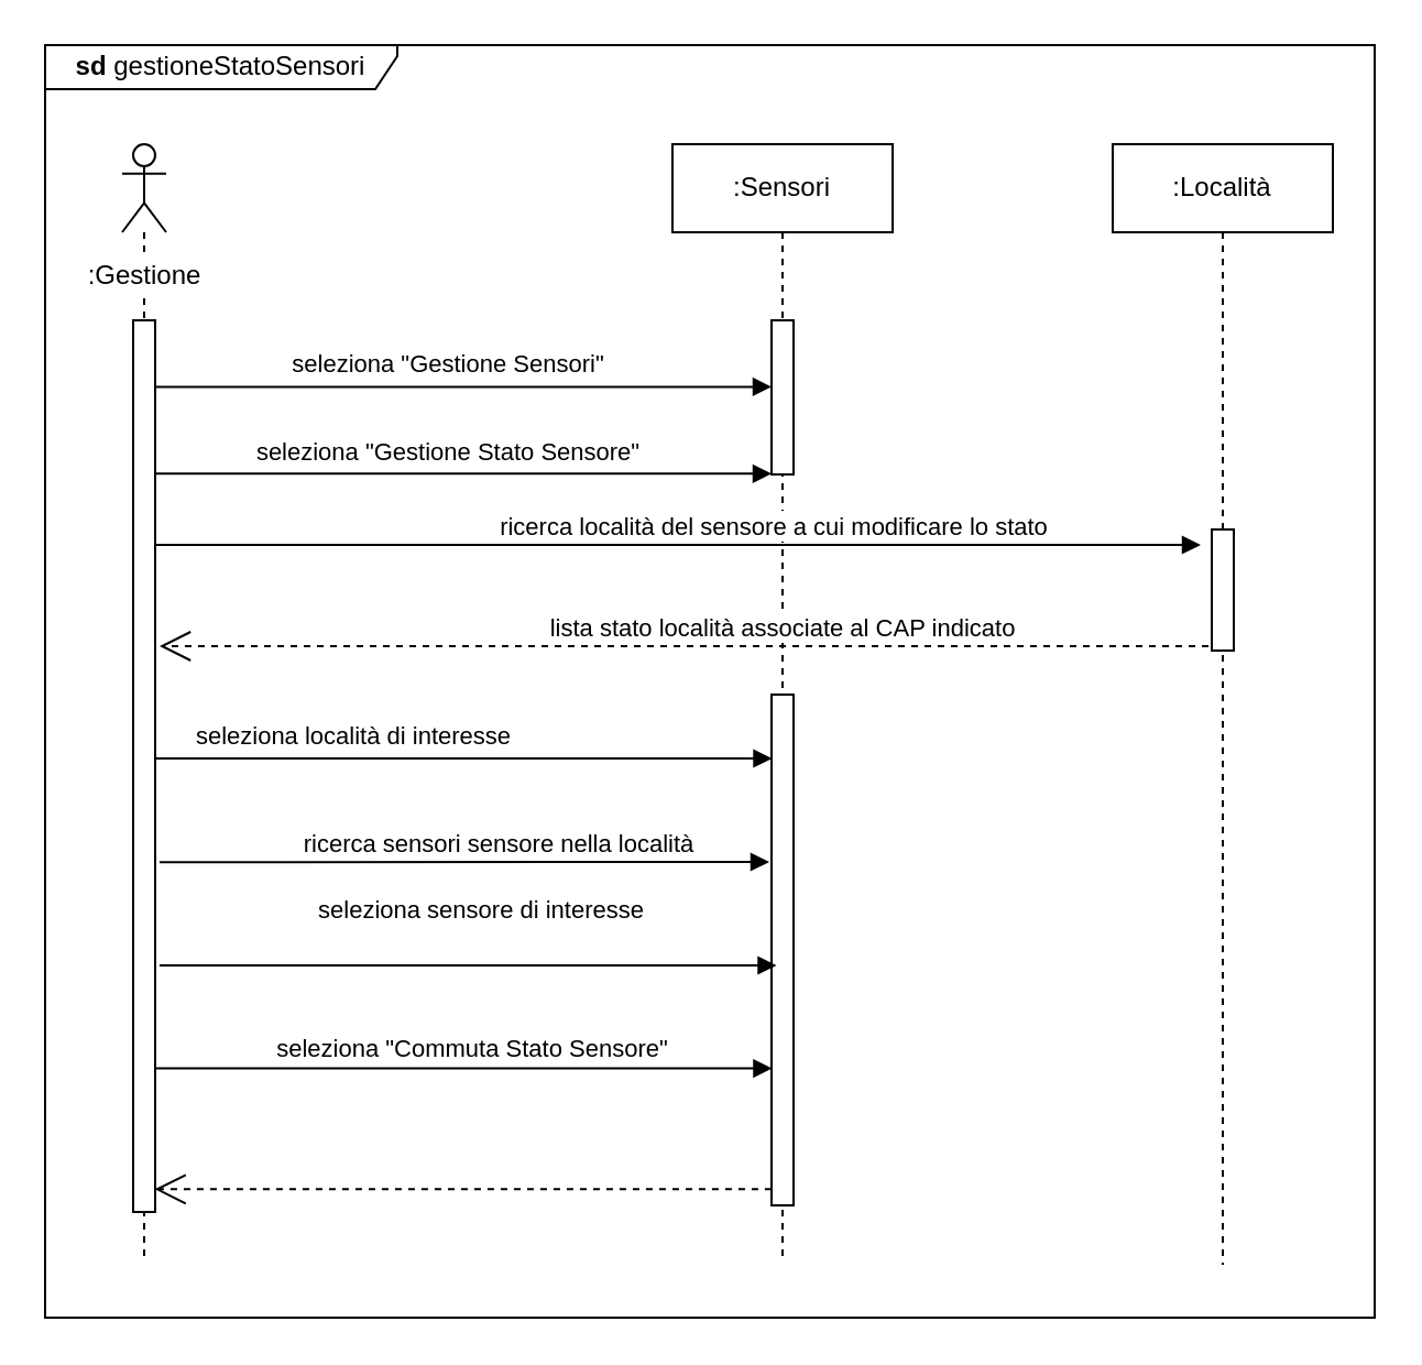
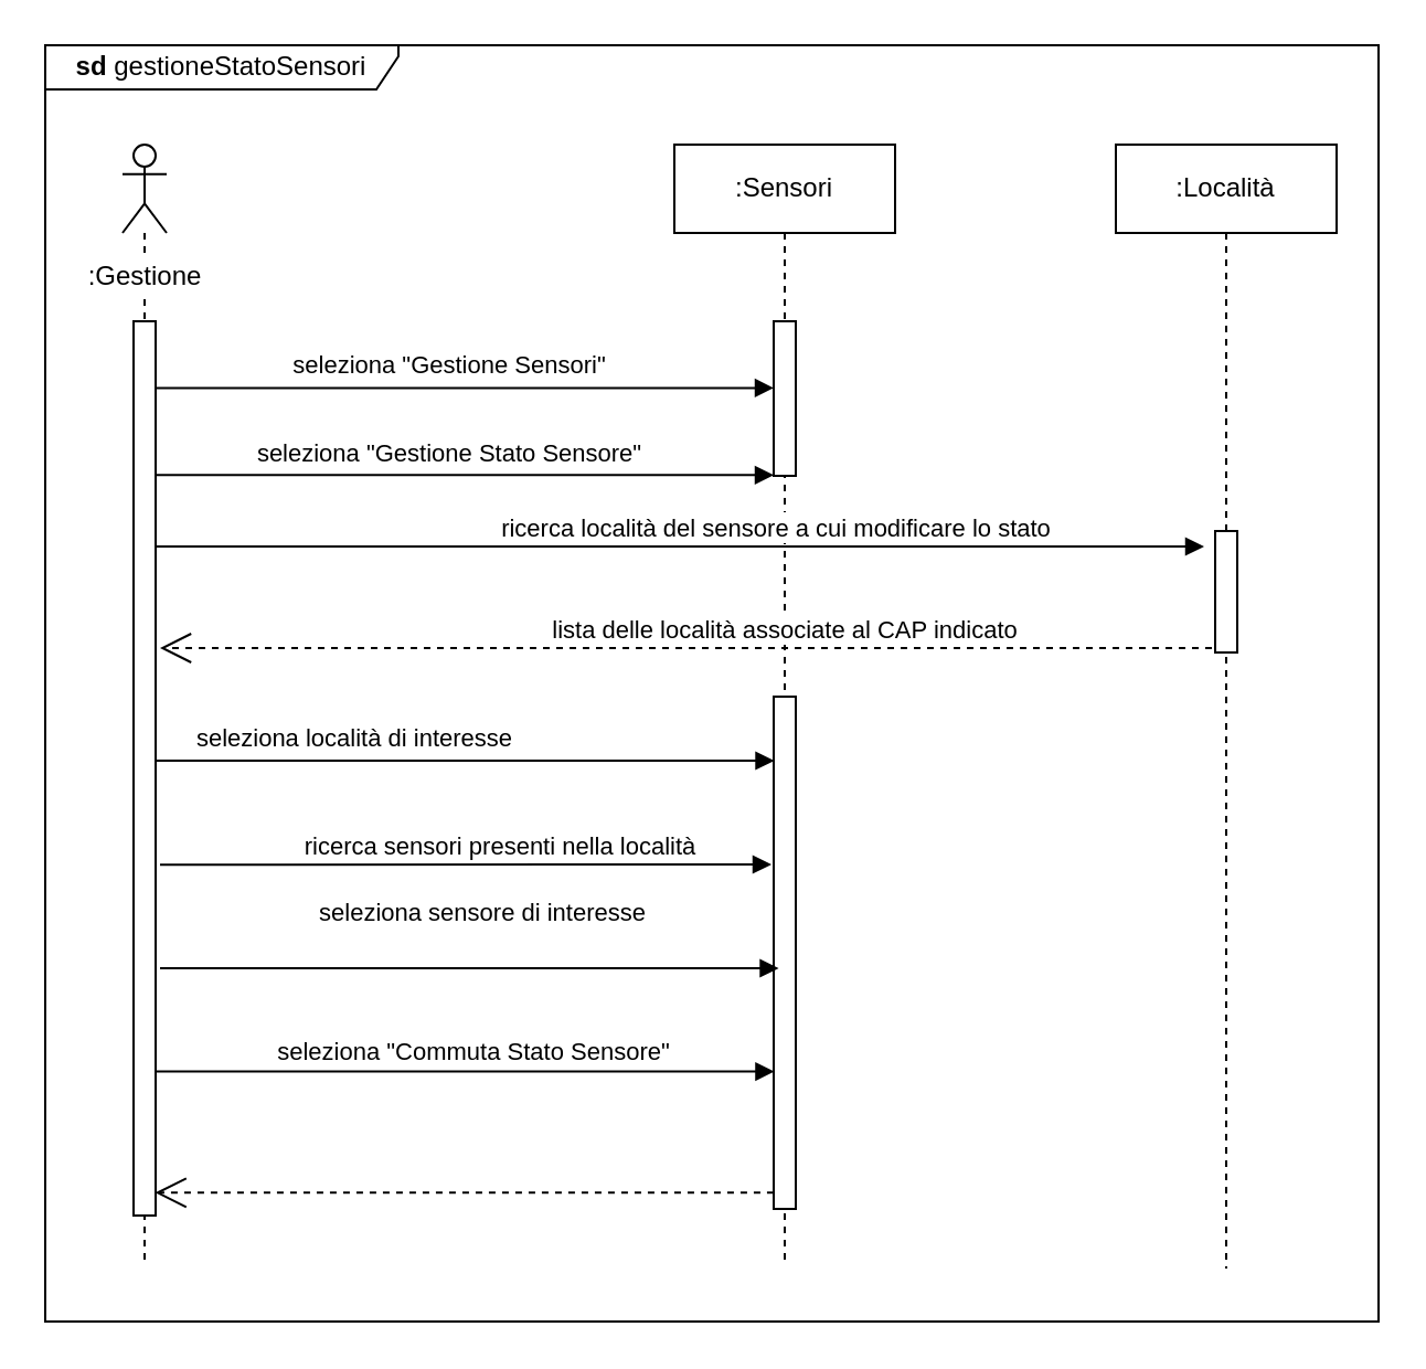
  <mxCell id="0" />
  <mxCell id="1" parent="0" />
  <mxCell id="2" value="&lt;b&gt;sd &lt;/b&gt;gestioneStatoSensori" style="shape=umlFrame;whiteSpace=wrap;html=1;width=160;height=20;" parent="1" vertex="1"><mxGeometry x="20" y="20" width="604" height="578" as="geometry" /></mxCell>
  <mxCell id="3" value="" style="endArrow=open;dashed=1;endFill=0;endSize=12;html=1;" parent="1" source="16" edge="1"><mxGeometry width="160" relative="1" as="geometry"><mxPoint x="538" y="295" as="sourcePoint" /><mxPoint x="72" y="293" as="targetPoint" /></mxGeometry></mxCell>
  <mxCell id="4" value="" style="shape=umlLifeline;participant=umlActor;perimeter=lifelinePerimeter;whiteSpace=wrap;html=1;container=1;collapsible=0;recursiveResize=0;verticalAlign=top;spacingTop=36;outlineConnect=0;" parent="1" vertex="1"><mxGeometry x="55" y="65" width="20" height="508" as="geometry" /></mxCell>
  <mxCell id="5" value="" style="html=1;points=[];perimeter=orthogonalPerimeter;" parent="4" vertex="1"><mxGeometry x="5" y="80" width="10" height="405" as="geometry" /></mxCell>
  <mxCell id="6" value=":Gestione" style="text;html=1;strokeColor=none;align=center;verticalAlign=middle;whiteSpace=wrap;rounded=0;fillColor=#ffffff;" parent="1" vertex="1"><mxGeometry x="23.75" y="115" width="82.5" height="20" as="geometry" /></mxCell>
  <mxCell id="7" value="" style="html=1;verticalAlign=bottom;startArrow=none;endArrow=block;startSize=8;startFill=0;entryX=0;entryY=0.432;entryDx=0;entryDy=0;entryPerimeter=0;" parent="1" source="5" target="9" edge="1"><mxGeometry relative="1" as="geometry"><mxPoint x="85" y="175" as="sourcePoint" /><mxPoint x="349" y="175" as="targetPoint" /></mxGeometry></mxCell>
  <mxCell id="8" value=":Sensori" style="shape=umlLifeline;perimeter=lifelinePerimeter;whiteSpace=wrap;html=1;container=1;collapsible=0;recursiveResize=0;outlineConnect=0;" parent="1" vertex="1"><mxGeometry x="305" y="65" width="100" height="506" as="geometry" /></mxCell>
  <mxCell id="9" value="" style="html=1;points=[];perimeter=orthogonalPerimeter;" parent="8" vertex="1"><mxGeometry x="45" y="80" width="10" height="70" as="geometry" /></mxCell>
  <mxCell id="10" value="" style="html=1;points=[];perimeter=orthogonalPerimeter;" parent="8" vertex="1"><mxGeometry x="45" y="250" width="10" height="232" as="geometry" /></mxCell>
  <mxCell id="11" value="&lt;font style=&quot;font-size: 11px&quot;&gt;seleziona &quot;Gestione Sensori&quot;&lt;/font&gt;" style="text;html=1;align=center;verticalAlign=middle;resizable=0;points=[];autosize=1;" parent="1" vertex="1"><mxGeometry x="123.3" y="155" width="160" height="20" as="geometry" /></mxCell>
  <mxCell id="12" value="" style="html=1;verticalAlign=bottom;startArrow=none;endArrow=block;startSize=8;startFill=0;entryX=0;entryY=0.995;entryDx=0;entryDy=0;entryPerimeter=0;" parent="1" source="5" target="9" edge="1"><mxGeometry relative="1" as="geometry"><mxPoint x="85" y="215" as="sourcePoint" /><mxPoint x="349" y="219" as="targetPoint" /></mxGeometry></mxCell>
  <mxCell id="13" value="&lt;font style=&quot;font-size: 11px&quot;&gt;seleziona &quot;Gestione Stato Sensore&quot;&lt;/font&gt;" style="text;html=1;align=center;verticalAlign=middle;resizable=0;points=[];autosize=1;" parent="1" vertex="1"><mxGeometry x="108.3" y="195" width="190" height="20" as="geometry" /></mxCell>
  <mxCell id="14" value="" style="html=1;verticalAlign=bottom;startArrow=none;endArrow=block;startSize=8;startFill=0;" parent="1" source="5" edge="1"><mxGeometry relative="1" as="geometry"><mxPoint x="79" y="249" as="sourcePoint" /><mxPoint x="545" y="247" as="targetPoint" /></mxGeometry></mxCell>
- <mxCell id="15" value="lista stato località associate al CAP indicato" style="text;html=1;align=center;verticalAlign=middle;resizable=0;points=[];autosize=1;labelBackgroundColor=#ffffff;fontSize=11;" parent="1" vertex="1"><mxGeometry x="244" y="276" width="222" height="18" as="geometry" /></mxCell>
+ <mxCell id="15" value="lista delle località associate al CAP indicato" style="text;html=1;align=center;verticalAlign=middle;resizable=0;points=[];autosize=1;labelBackgroundColor=#ffffff;fontSize=11;" parent="1" vertex="1"><mxGeometry x="244" y="276" width="222" height="18" as="geometry" /></mxCell>
  <mxCell id="16" value=":Località" style="shape=umlLifeline;perimeter=lifelinePerimeter;whiteSpace=wrap;html=1;container=1;collapsible=0;recursiveResize=0;outlineConnect=0;" parent="1" vertex="1"><mxGeometry x="505" y="65" width="100" height="509" as="geometry" /></mxCell>
  <mxCell id="17" value="" style="html=1;points=[];perimeter=orthogonalPerimeter;" parent="16" vertex="1"><mxGeometry x="45" y="175" width="10" height="55" as="geometry" /></mxCell>
  <mxCell id="18" value="&lt;span style=&quot;background-color: rgb(255 , 255 , 255)&quot;&gt;&lt;font style=&quot;font-size: 11px&quot;&gt;ricerca località del sensore a cui modificare lo stato&lt;/font&gt;&lt;/span&gt;" style="text;html=1;align=center;verticalAlign=middle;resizable=0;points=[];autosize=1;" parent="1" vertex="1"><mxGeometry x="221" y="229" width="260" height="20" as="geometry" /></mxCell>
  <mxCell id="19" value="seleziona località di interesse" style="text;html=1;align=center;verticalAlign=middle;resizable=0;points=[];autosize=1;fontSize=11;" parent="1" vertex="1"><mxGeometry x="83" y="325" width="154" height="18" as="geometry" /></mxCell>
  <mxCell id="20" value="" style="html=1;verticalAlign=bottom;startArrow=none;endArrow=block;startSize=8;startFill=0;entryX=0.026;entryY=0.17;entryDx=0;entryDy=0;entryPerimeter=0;" parent="1" edge="1"><mxGeometry relative="1" as="geometry"><mxPoint x="70" y="344" as="sourcePoint" /><mxPoint x="350.26" y="344" as="targetPoint" /></mxGeometry></mxCell>
  <mxCell id="21" value="" style="endArrow=open;dashed=1;endFill=0;endSize=12;html=1;entryX=0.981;entryY=0.986;entryDx=0;entryDy=0;entryPerimeter=0;" parent="1" edge="1"><mxGeometry width="160" relative="1" as="geometry"><mxPoint x="349.97" y="539.66" as="sourcePoint" /><mxPoint x="69.78" y="539.66" as="targetPoint" /></mxGeometry></mxCell>
  <mxCell id="22" value="seleziona &quot;Commuta Stato Sensore&quot;" style="text;html=1;align=center;verticalAlign=middle;resizable=0;points=[];autosize=1;fontSize=11;" parent="1" vertex="1"><mxGeometry x="119.97" y="467" width="189" height="18" as="geometry" /></mxCell>
  <mxCell id="23" value="" style="html=1;verticalAlign=bottom;startArrow=none;endArrow=block;startSize=8;startFill=0;entryX=0.026;entryY=0.17;entryDx=0;entryDy=0;entryPerimeter=0;" parent="1" edge="1"><mxGeometry relative="1" as="geometry"><mxPoint x="69.97" y="484.8" as="sourcePoint" /><mxPoint x="350.23" y="484.8" as="targetPoint" /></mxGeometry></mxCell>
  <mxCell id="24" value="" style="html=1;verticalAlign=bottom;startArrow=none;endArrow=block;startSize=8;startFill=0;exitX=1;exitY=0.271;exitDx=0;exitDy=0;exitPerimeter=0;" edge="1" parent="1"><mxGeometry relative="1" as="geometry"><mxPoint x="72" y="391.167" as="sourcePoint" /><mxPoint x="349" y="391" as="targetPoint" /></mxGeometry></mxCell>
- <mxCell id="25" value="&lt;span style=&quot;background-color: rgb(255 , 255 , 255)&quot;&gt;&lt;font style=&quot;font-size: 11px&quot;&gt;ricerca sensori sensore nella località&lt;/font&gt;&lt;/span&gt;" style="text;html=1;align=center;verticalAlign=middle;resizable=0;points=[];autosize=1;" vertex="1" parent="1"><mxGeometry x="132" y="373" width="188" height="19" as="geometry" /></mxCell>
+ <mxCell id="25" value="&lt;span style=&quot;background-color: rgb(255 , 255 , 255)&quot;&gt;&lt;font style=&quot;font-size: 11px&quot;&gt;ricerca sensori presenti nella località&lt;/font&gt;&lt;/span&gt;" style="text;html=1;align=center;verticalAlign=middle;resizable=0;points=[];autosize=1;" vertex="1" parent="1"><mxGeometry x="132" y="373" width="188" height="19" as="geometry" /></mxCell>
  <mxCell id="26" value="seleziona sensore di interesse" style="text;html=1;align=center;verticalAlign=middle;resizable=0;points=[];autosize=1;fontSize=11;" vertex="1" parent="1"><mxGeometry x="138" y="404" width="159" height="18" as="geometry" /></mxCell>
  <mxCell id="27" value="" style="html=1;verticalAlign=bottom;startArrow=none;endArrow=block;startSize=8;startFill=0;entryX=0.026;entryY=0.17;entryDx=0;entryDy=0;entryPerimeter=0;" edge="1" parent="1"><mxGeometry relative="1" as="geometry"><mxPoint x="72" y="438" as="sourcePoint" /><mxPoint x="352.26" y="438" as="targetPoint" /></mxGeometry></mxCell>
